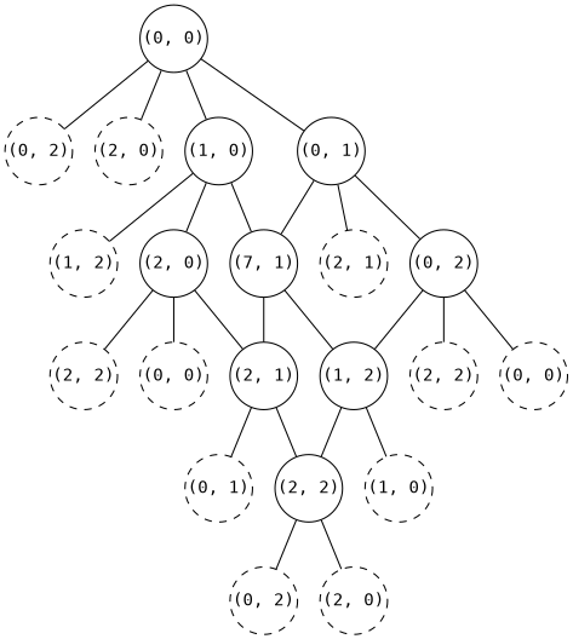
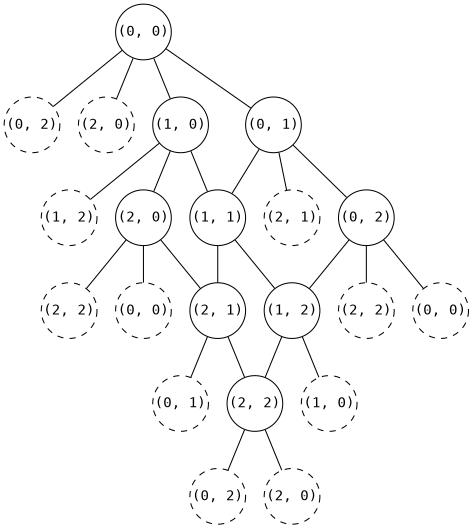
  graph {
    fontname="DejaVu Sans Mono"
    node [fixedsize=True style=dashed fontname="DejaVu Sans Mono"]
    edge [fontname="DejaVu Sans Mono"]
    n1 [height=0.75 label="(0, 2)" width=0.75]
    n2 [height=0.75 label="(1, 2)" width=0.75]
    n3 [height=0.75 label="(2, 2)" width=0.75]
    n4 [height=0.75 label="(2, 0)" width=0.75]
    "(0, 0)" [height=0.75 width=0.75 style=""]
    "(1, 0)" [height=0.75 width=0.75 style=""]
    "(0, 1)" [height=0.75 width=0.75 style=""]
    "(2, 0)" [height=0.75 width=0.75 style=""]
-   "(1, 1)" [height=0.75 width=0.75 label="(7, 1)" style=""]
+   "(1, 1)" [height=0.75 width=0.75 style=""]
    n10 [height=0.75 label="(0, 0)" width=0.75]
    "(2, 1)" [height=0.75 width=0.75 style=""]
    n12 [height=0.75 label="(2, 1)" width=0.75]
    "(0, 2)" [height=0.75 width=0.75 style=""]
    "(1, 2)" [height=0.75 width=0.75 style=""]
    n15 [height=0.75 label="(0, 1)" width=0.75]
    "(2, 2)" [height=0.75 width=0.75 style=""]
    n17 [height=0.75 label="(2, 2)" width=0.75]
    n18 [height=0.75 label="(0, 0)" width=0.75]
    n19 [height=0.75 label="(1, 0)" width=0.75]
    n20 [height=0.75 label="(0, 2)" width=0.75]
    n21 [height=0.75 label="(2, 0)" width=0.75]
    "(0, 0)" -- n1
    "(0, 0)" -- n4
    "(0, 0)" -- "(1, 0)"
    "(0, 0)" -- "(0, 1)"
    "(1, 0)" -- n2
    "(1, 0)" -- "(2, 0)"
    "(1, 0)" -- "(1, 1)"
    "(0, 1)" -- "(1, 1)"
    "(0, 1)" -- n12
    "(0, 1)" -- "(0, 2)"
    "(2, 0)" -- n3
    "(2, 0)" -- n10
    "(2, 0)" -- "(2, 1)"
    "(1, 1)" -- "(2, 1)"
    "(1, 1)" -- "(1, 2)"
    "(2, 1)" -- n15
    "(2, 1)" -- "(2, 2)"
    "(0, 2)" -- "(1, 2)"
    "(0, 2)" -- n17
    "(0, 2)" -- n18
    "(1, 2)" -- "(2, 2)"
    "(1, 2)" -- n19
    "(2, 2)" -- n20
    "(2, 2)" -- n21
  }
